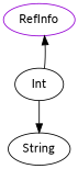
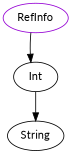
  digraph {
    fontname=Lato
    node [fontname=Lato]
    edge [fontname=Lato]
    n1 [color=darkviolet label=RefInfo shape=oval]
    Int
    String
-   Int -> n1
+   n1 -> Int
    Int -> String
  }
